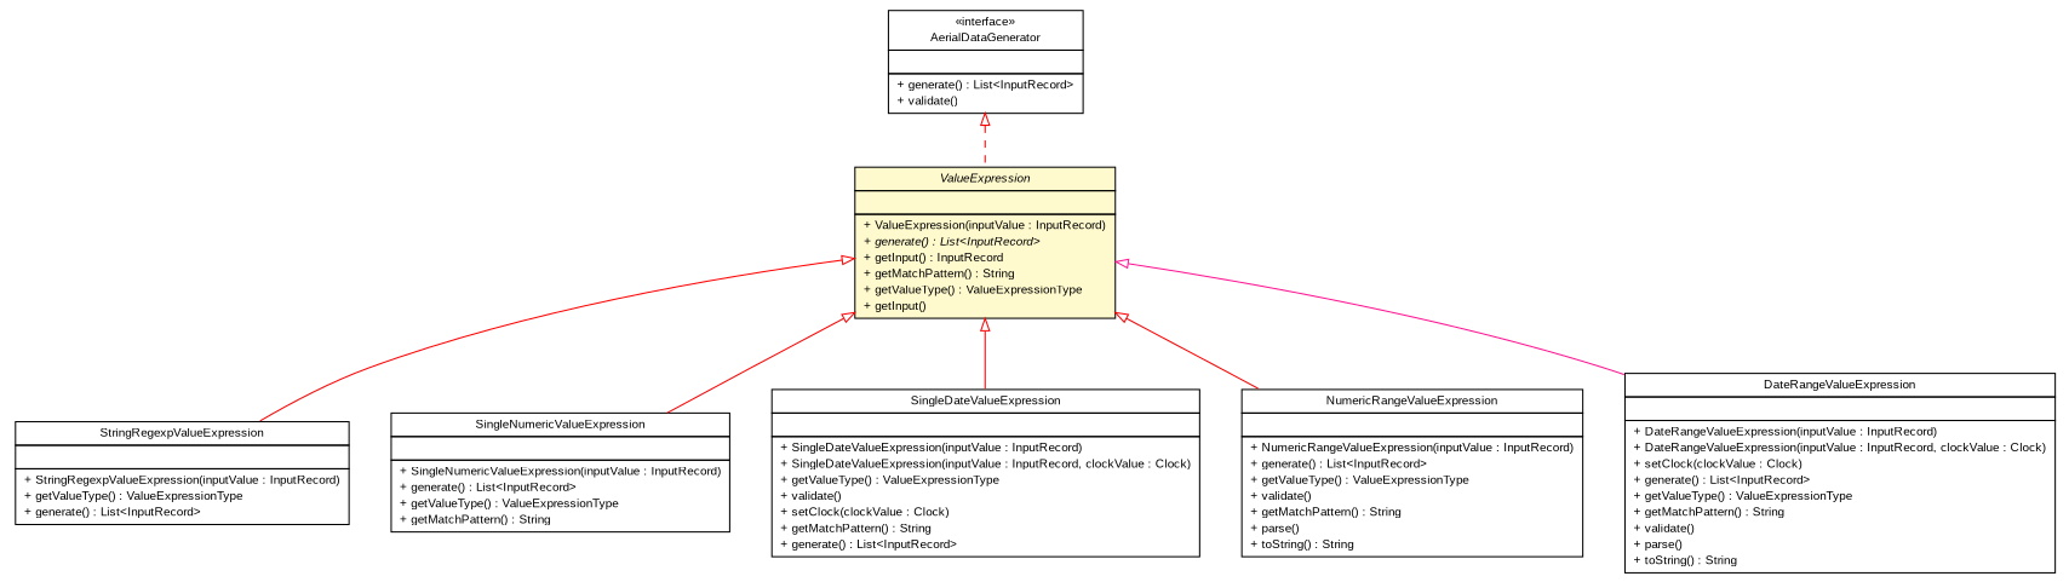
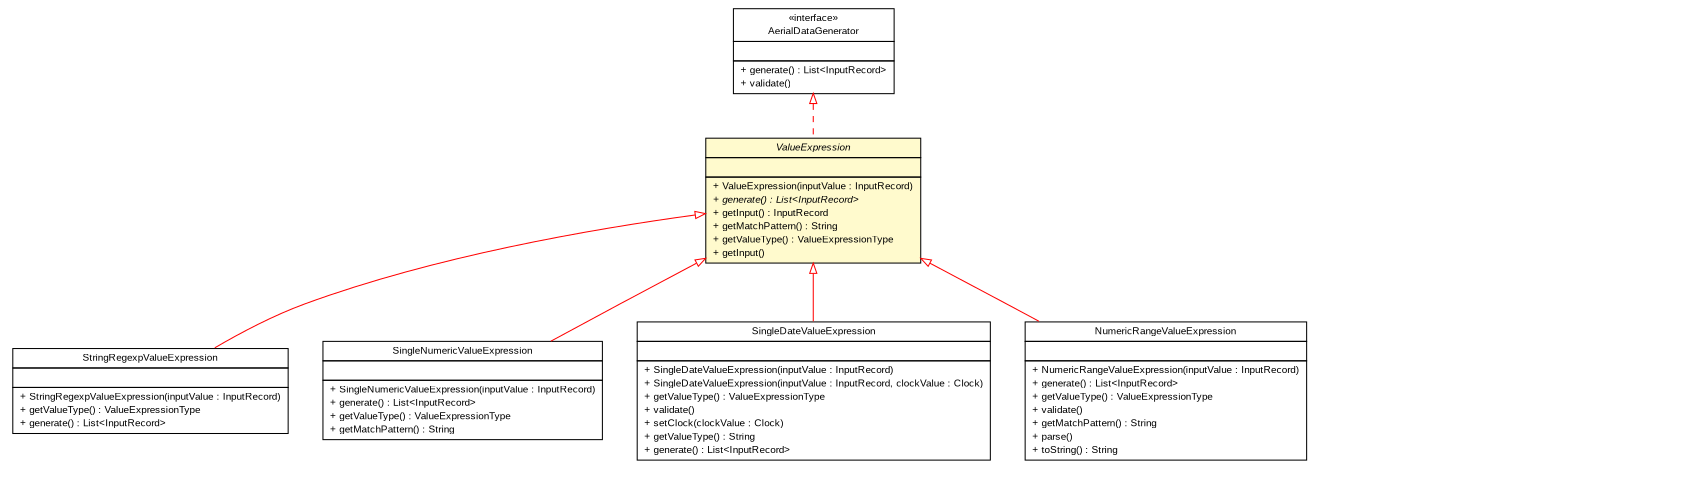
  digraph {
    nodesep=0.25
    ranksep=0.5
    node [fontcolor=black fontname=arial fontsize=10.0 shape=plaintext]
    edge [arrowtail=empty color=red dir=back fontname=arial fontsize=10 headport=p labelfontname=arial labelfontsize=10 tailport=p]
    n1 [label=<<table title="com.github.mkolisnyk.aerial.AerialDataGenerator" border="0" cellborder="1" cellspacing="0" cellpadding="2" port="p" href="../AerialDataGenerator.html"> 		<tr><td><table border="0" cellspacing="0" cellpadding="1"> <tr><td align="center" balign="center"> &#171;interface&#187; </td></tr> <tr><td align="center" balign="center"> AerialDataGenerator </td></tr> 		</table></td></tr> 		<tr><td><table border="0" cellspacing="0" cellpadding="1"> <tr><td align="left" balign="left">  </td></tr> 		</table></td></tr> 		<tr><td><table border="0" cellspacing="0" cellpadding="1"> <tr><td align="left" balign="left"> + generate() : List&lt;InputRecord&gt; </td></tr> <tr><td align="left" balign="left"> + validate() </td></tr> 		</table></td></tr> 		</table>>]
    n2 [label=<<table title="com.github.mkolisnyk.aerial.expressions.ValueExpression" border="0" cellborder="1" cellspacing="0" cellpadding="2" port="p" bgcolor="lemonChiffon" href="./ValueExpression.html"> 		<tr><td><table border="0" cellspacing="0" cellpadding="1"> <tr><td align="center" balign="center"><font face="arial italic"> ValueExpression </font></td></tr> 		</table></td></tr> 		<tr><td><table border="0" cellspacing="0" cellpadding="1"> <tr><td align="left" balign="left">  </td></tr> 		</table></td></tr> 		<tr><td><table border="0" cellspacing="0" cellpadding="1"> <tr><td align="left" balign="left"> + ValueExpression(inputValue : InputRecord) </td></tr> <tr><td align="left" balign="left"><font face="arial italic" point-size="10.0"> + generate() : List&lt;InputRecord&gt; </font></td></tr> <tr><td align="left" balign="left"> + getInput() : InputRecord </td></tr> <tr><td align="left" balign="left"> + getMatchPattern() : String </td></tr> <tr><td align="left" balign="left"> + getValueType() : ValueExpressionType </td></tr> <tr><td align="left" balign="left"> + getInput() </td></tr> 		</table></td></tr> 		</table>>]
    n3 [label=<<table title="com.github.mkolisnyk.aerial.expressions.value.StringRegexpValueExpression" border="0" cellborder="1" cellspacing="0" cellpadding="2" port="p" href="./value/StringRegexpValueExpression.html"> 		<tr><td><table border="0" cellspacing="0" cellpadding="1"> <tr><td align="center" balign="center"> StringRegexpValueExpression </td></tr> 		</table></td></tr> 		<tr><td><table border="0" cellspacing="0" cellpadding="1"> <tr><td align="left" balign="left">  </td></tr> 		</table></td></tr> 		<tr><td><table border="0" cellspacing="0" cellpadding="1"> <tr><td align="left" balign="left"> + StringRegexpValueExpression(inputValue : InputRecord) </td></tr> <tr><td align="left" balign="left"> + getValueType() : ValueExpressionType </td></tr> <tr><td align="left" balign="left"> + generate() : List&lt;InputRecord&gt; </td></tr> 		</table></td></tr> 		</table>>]
    n4 [label=<<table title="com.github.mkolisnyk.aerial.expressions.value.SingleNumericValueExpression" border="0" cellborder="1" cellspacing="0" cellpadding="2" port="p" href="./value/SingleNumericValueExpression.html"> 		<tr><td><table border="0" cellspacing="0" cellpadding="1"> <tr><td align="center" balign="center"> SingleNumericValueExpression </td></tr> 		</table></td></tr> 		<tr><td><table border="0" cellspacing="0" cellpadding="1"> <tr><td align="left" balign="left">  </td></tr> 		</table></td></tr> 		<tr><td><table border="0" cellspacing="0" cellpadding="1"> <tr><td align="left" balign="left"> + SingleNumericValueExpression(inputValue : InputRecord) </td></tr> <tr><td align="left" balign="left"> + generate() : List&lt;InputRecord&gt; </td></tr> <tr><td align="left" balign="left"> + getValueType() : ValueExpressionType </td></tr> <tr><td align="left" balign="left"> + getMatchPattern() : String </td></tr> 		</table></td></tr> 		</table>>]
-   n5 [label=<<table title="com.github.mkolisnyk.aerial.expressions.value.SingleDateValueExpression" border="0" cellborder="1" cellspacing="0" cellpadding="2" port="p" href="./value/SingleDateValueExpression.html"> 		<tr><td><table border="0" cellspacing="0" cellpadding="1"> <tr><td align="center" balign="center"> SingleDateValueExpression </td></tr> 		</table></td></tr> 		<tr><td><table border="0" cellspacing="0" cellpadding="1"> <tr><td align="left" balign="left">  </td></tr> 		</table></td></tr> 		<tr><td><table border="0" cellspacing="0" cellpadding="1"> <tr><td align="left" balign="left"> + SingleDateValueExpression(inputValue : InputRecord) </td></tr> <tr><td align="left" balign="left"> + SingleDateValueExpression(inputValue : InputRecord, clockValue : Clock) </td></tr> <tr><td align="left" balign="left"> + getValueType() : ValueExpressionType </td></tr> <tr><td align="left" balign="left"> + validate() </td></tr> <tr><td align="left" balign="left"> + setClock(clockValue : Clock) </td></tr> <tr><td align="left" balign="left"> + getMatchPattern() : String </td></tr> <tr><td align="left" balign="left"> + generate() : List&lt;InputRecord&gt; </td></tr> 		</table></td></tr> 		</table>>]
+   n5 [label=<<table title="com.github.mkolisnyk.aerial.expressions.value.SingleDateValueExpression" border="0" cellborder="1" cellspacing="0" cellpadding="2" port="p" href="./value/SingleDateValueExpression.html"> 		<tr><td><table border="0" cellspacing="0" cellpadding="1"> <tr><td align="center" balign="center"> SingleDateValueExpression </td></tr> 		</table></td></tr> 		<tr><td><table border="0" cellspacing="0" cellpadding="1"> <tr><td align="left" balign="left">  </td></tr> 		</table></td></tr> 		<tr><td><table border="0" cellspacing="0" cellpadding="1"> <tr><td align="left" balign="left"> + SingleDateValueExpression(inputValue : InputRecord) </td></tr> <tr><td align="left" balign="left"> + SingleDateValueExpression(inputValue : InputRecord, clockValue : Clock) </td></tr> <tr><td align="left" balign="left"> + getValueType() : ValueExpressionType </td></tr> <tr><td align="left" balign="left"> + validate() </td></tr> <tr><td align="left" balign="left"> + setClock(clockValue : Clock) </td></tr> <tr><td align="left" balign="left"> + getValueType() : String </td></tr> <tr><td align="left" balign="left"> + generate() : List&lt;InputRecord&gt; </td></tr> 		</table></td></tr> 		</table>>]
    n6 [label=<<table title="com.github.mkolisnyk.aerial.expressions.value.NumericRangeValueExpression" border="0" cellborder="1" cellspacing="0" cellpadding="2" port="p" href="./value/NumericRangeValueExpression.html"> 		<tr><td><table border="0" cellspacing="0" cellpadding="1"> <tr><td align="center" balign="center"> NumericRangeValueExpression </td></tr> 		</table></td></tr> 		<tr><td><table border="0" cellspacing="0" cellpadding="1"> <tr><td align="left" balign="left">  </td></tr> 		</table></td></tr> 		<tr><td><table border="0" cellspacing="0" cellpadding="1"> <tr><td align="left" balign="left"> + NumericRangeValueExpression(inputValue : InputRecord) </td></tr> <tr><td align="left" balign="left"> + generate() : List&lt;InputRecord&gt; </td></tr> <tr><td align="left" balign="left"> + getValueType() : ValueExpressionType </td></tr> <tr><td align="left" balign="left"> + validate() </td></tr> <tr><td align="left" balign="left"> + getMatchPattern() : String </td></tr> <tr><td align="left" balign="left"> + parse() </td></tr> <tr><td align="left" balign="left"> + toString() : String </td></tr> 		</table></td></tr> 		</table>>]
-   n7 [label=<<table title="com.github.mkolisnyk.aerial.expressions.value.DateRangeValueExpression" border="0" cellborder="1" cellspacing="0" cellpadding="2" port="p" href="./value/DateRangeValueExpression.html"> 		<tr><td><table border="0" cellspacing="0" cellpadding="1"> <tr><td align="center" balign="center"> DateRangeValueExpression </td></tr> 		</table></td></tr> 		<tr><td><table border="0" cellspacing="0" cellpadding="1"> <tr><td align="left" balign="left">  </td></tr> 		</table></td></tr> 		<tr><td><table border="0" cellspacing="0" cellpadding="1"> <tr><td align="left" balign="left"> + DateRangeValueExpression(inputValue : InputRecord) </td></tr> <tr><td align="left" balign="left"> + DateRangeValueExpression(inputValue : InputRecord, clockValue : Clock) </td></tr> <tr><td align="left" balign="left"> + setClock(clockValue : Clock) </td></tr> <tr><td align="left" balign="left"> + generate() : List&lt;InputRecord&gt; </td></tr> <tr><td align="left" balign="left"> + getValueType() : ValueExpressionType </td></tr> <tr><td align="left" balign="left"> + getMatchPattern() : String </td></tr> <tr><td align="left" balign="left"> + validate() </td></tr> <tr><td align="left" balign="left"> + parse() </td></tr> <tr><td align="left" balign="left"> + toString() : String </td></tr> 		</table></td></tr> 		</table>>]
    n1 -> n2 [style=dashed]
    n2 -> n3
    n2 -> n4
    n2 -> n5
    n2 -> n6
-   n2 -> n7 [color=deeppink]
  }
